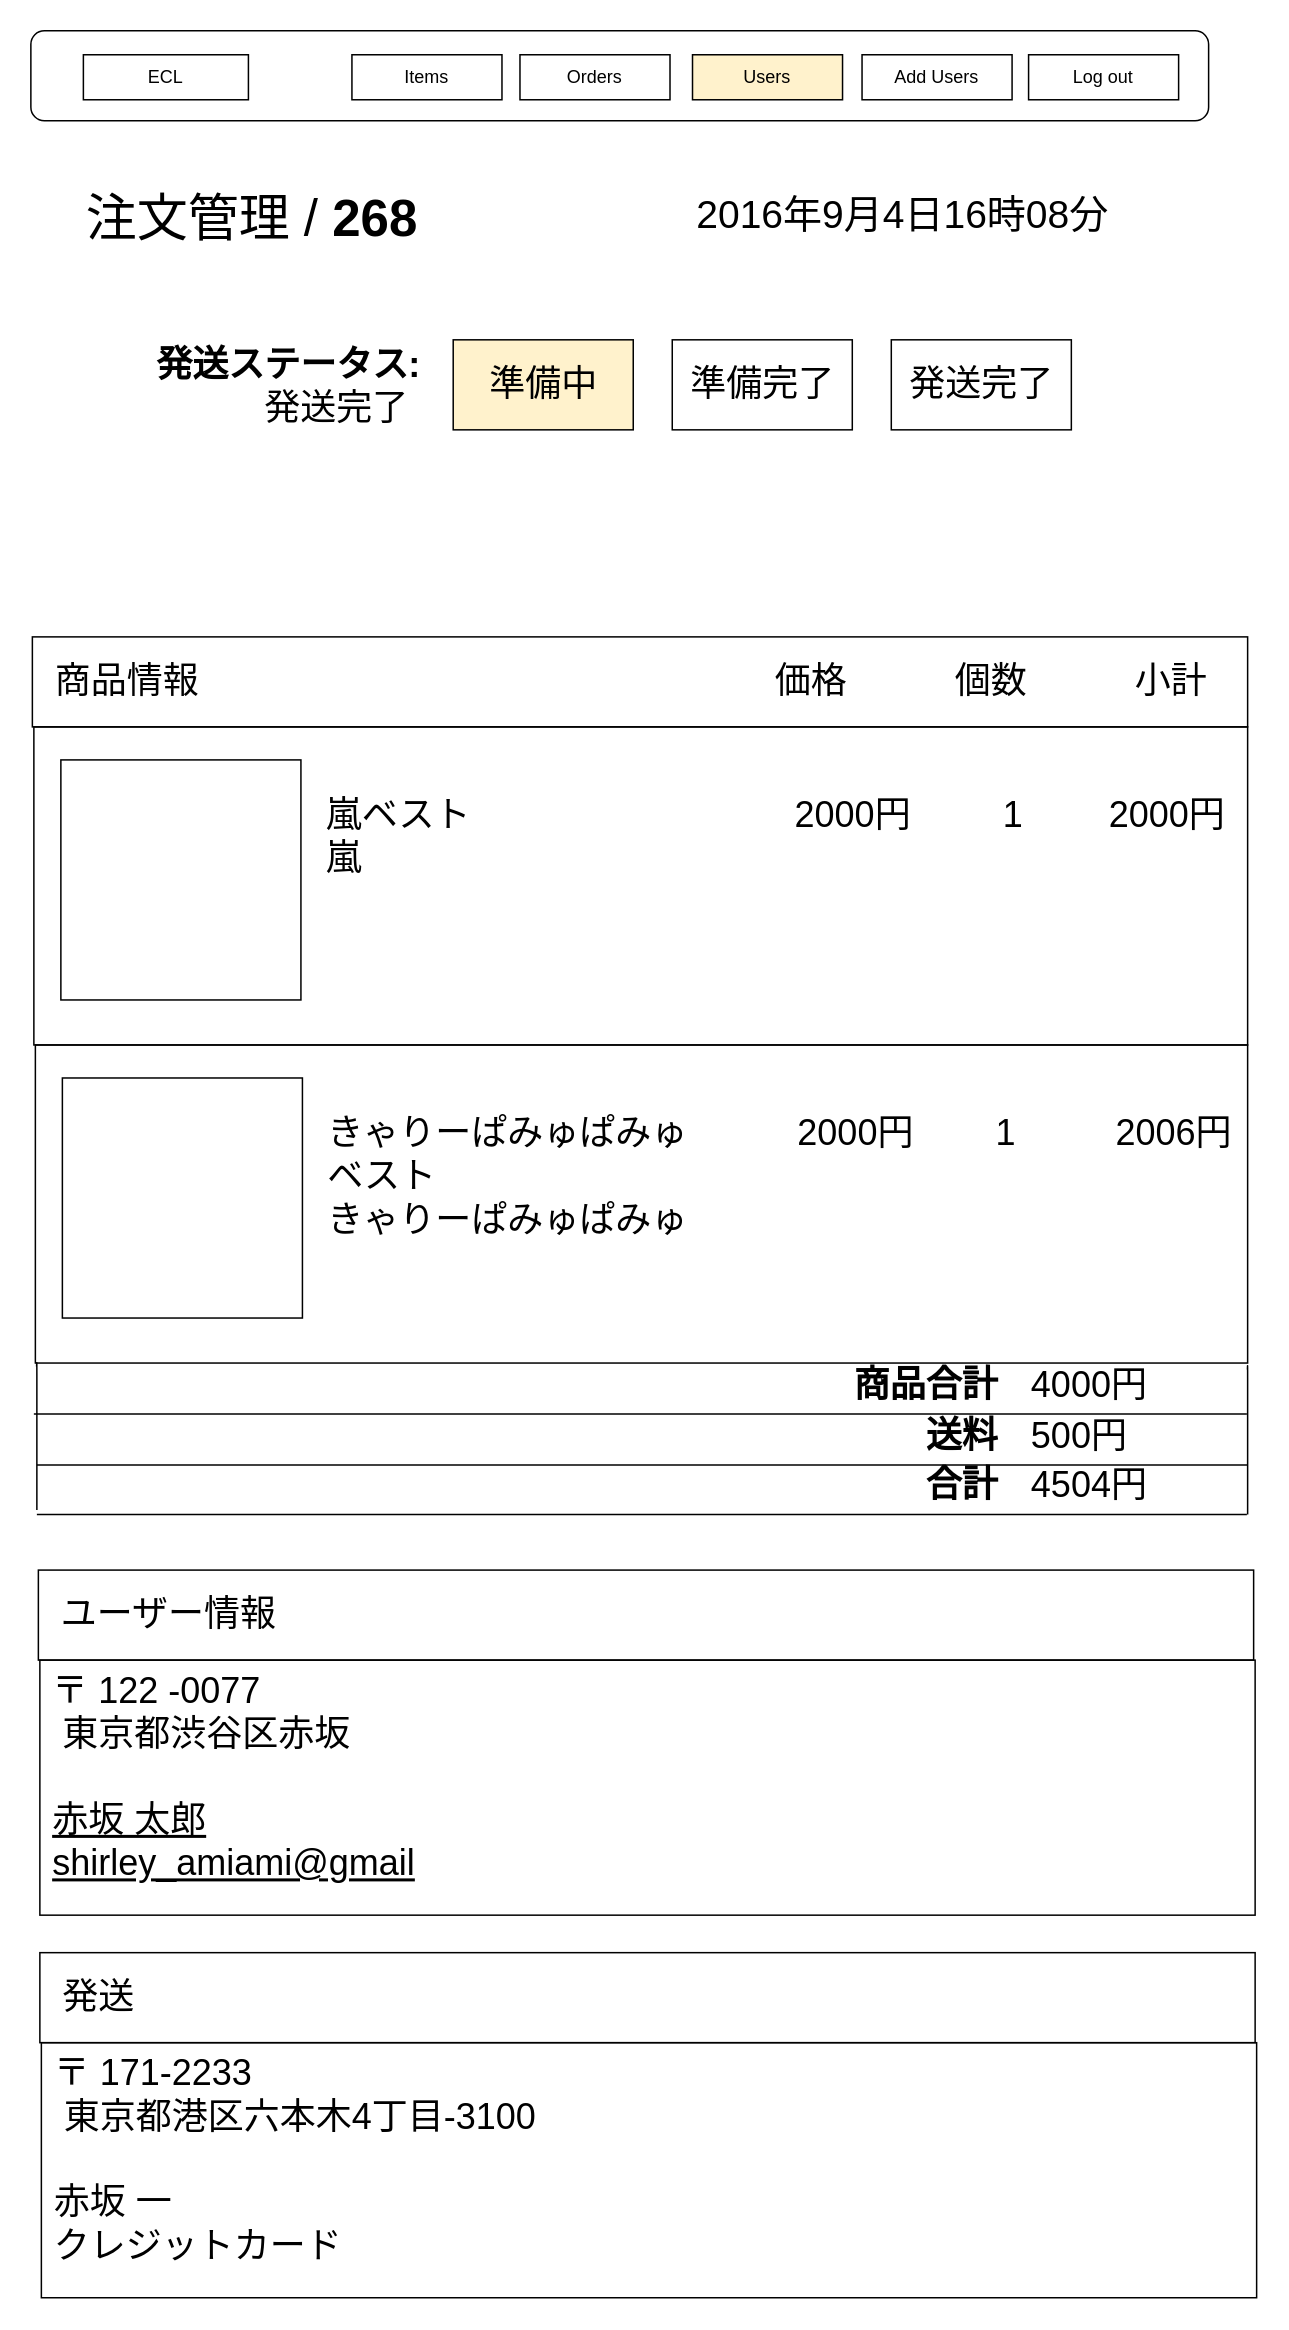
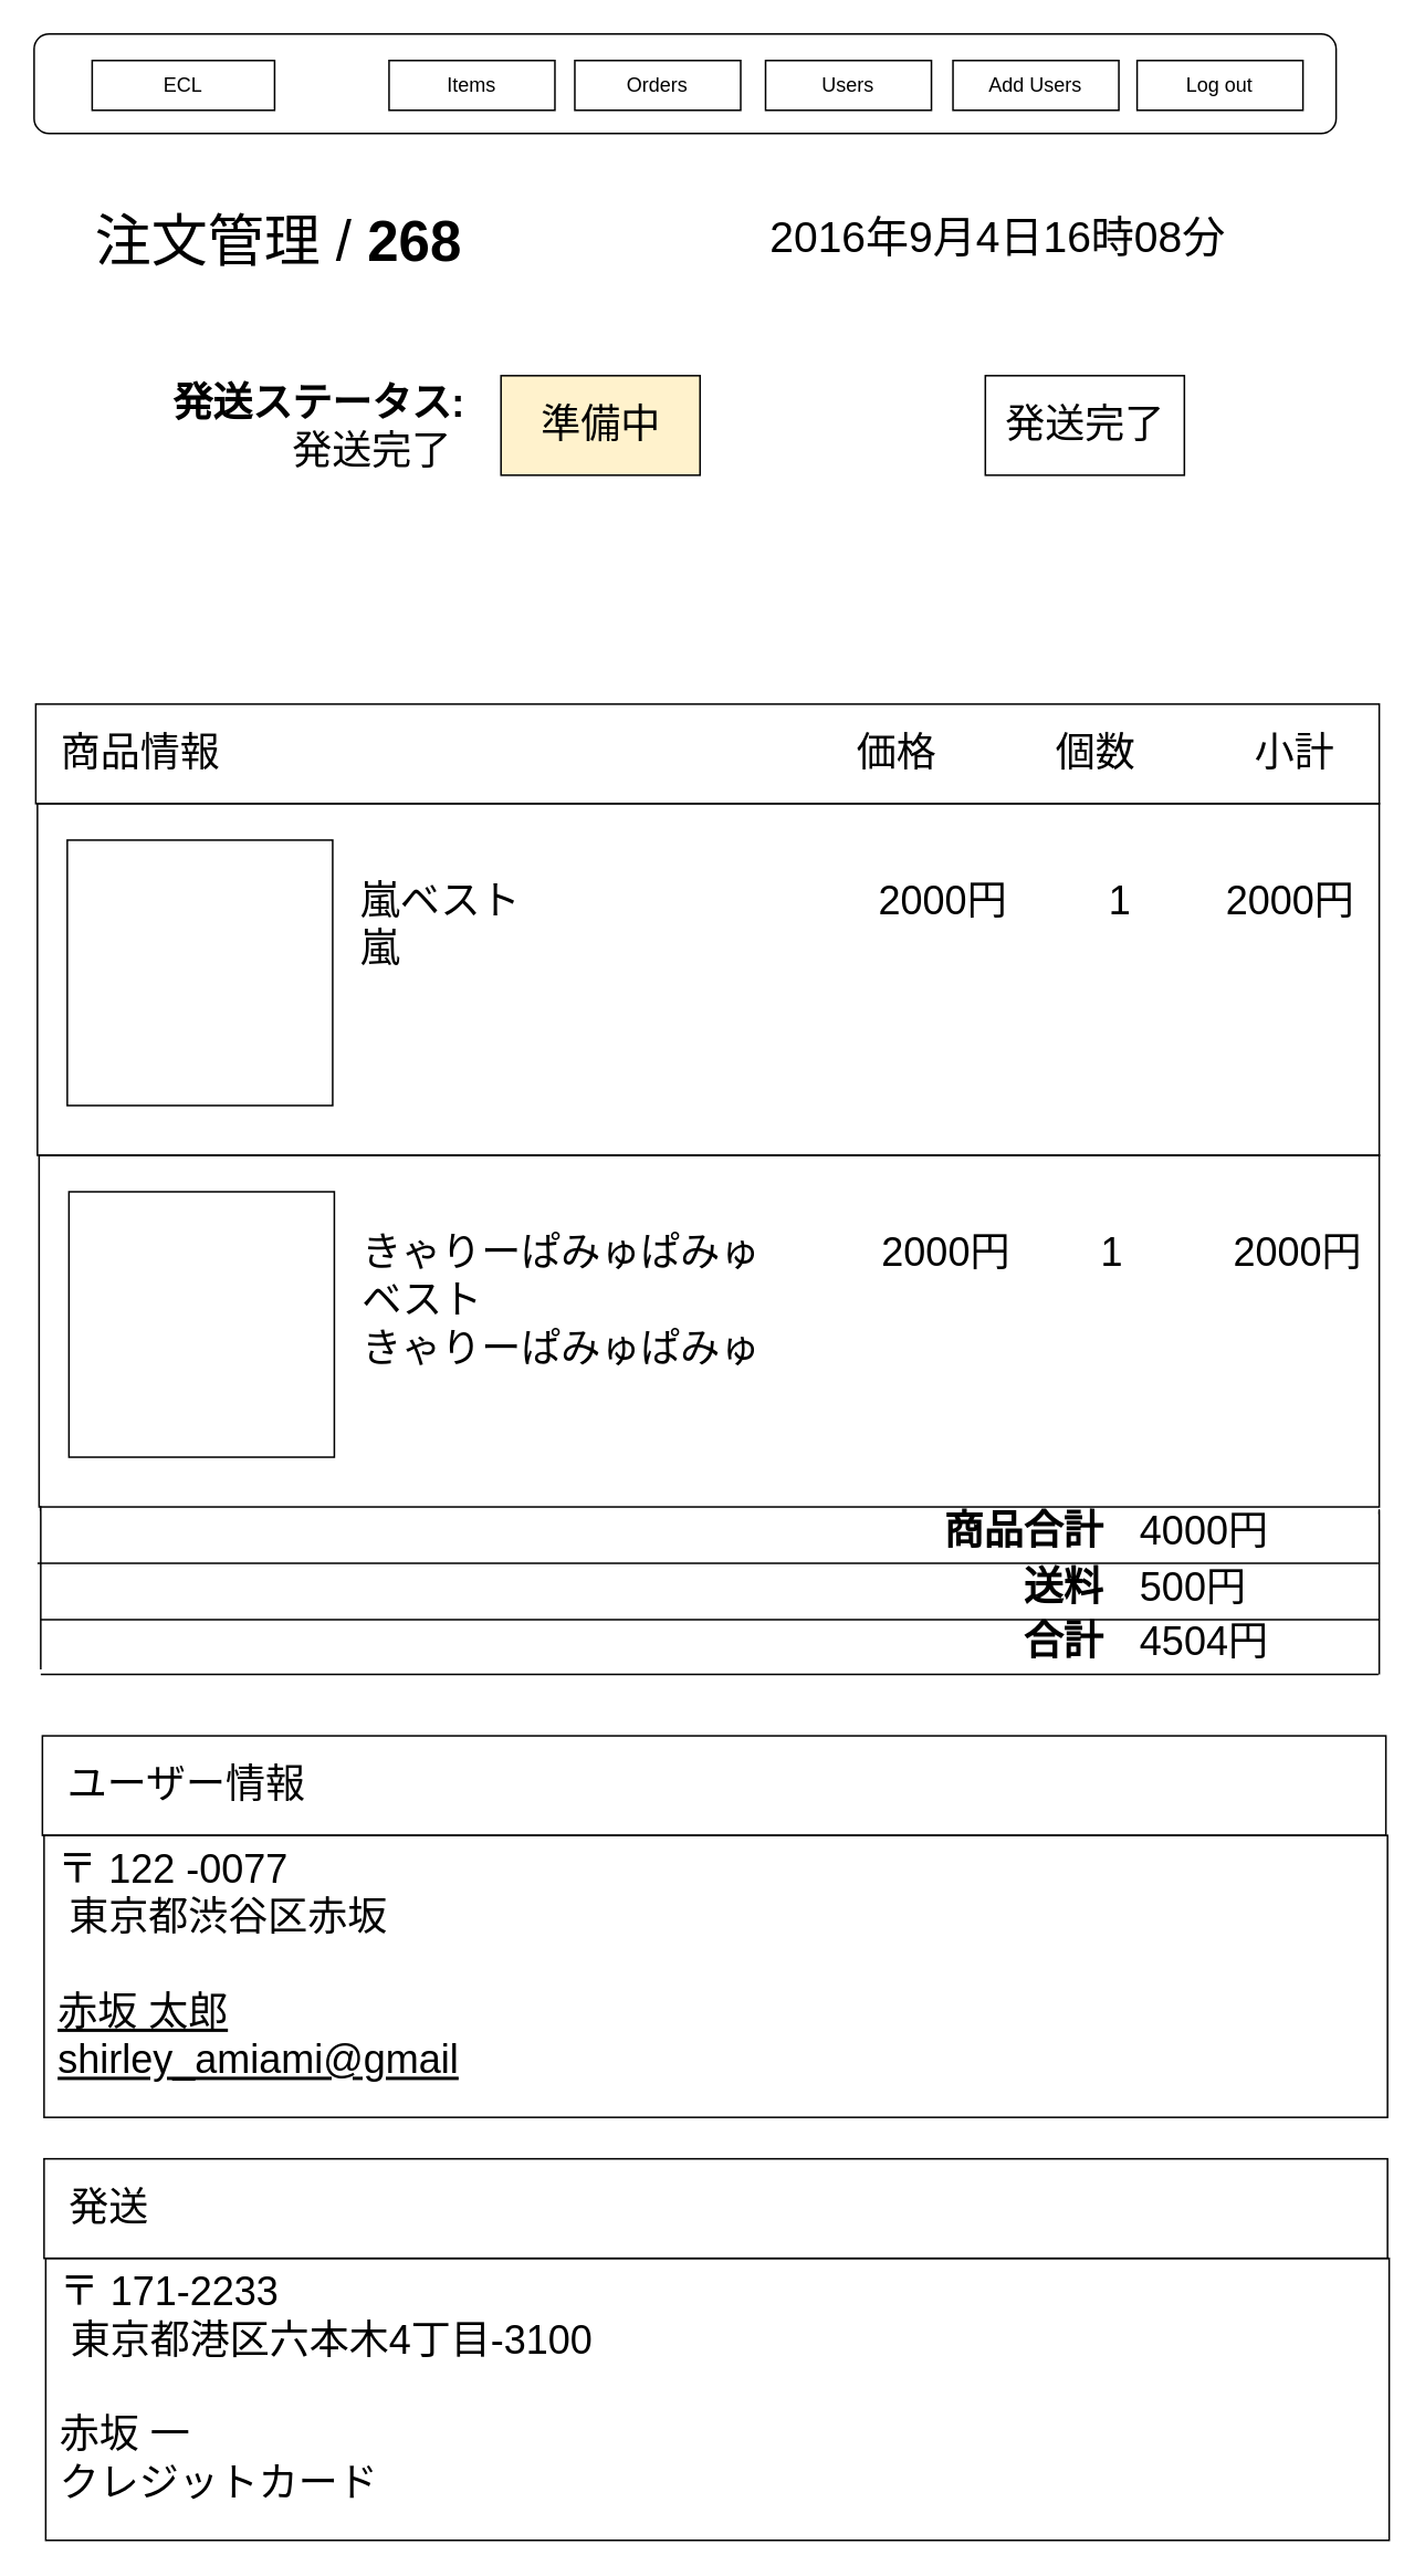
  <mxCell id="0" />
  <mxCell id="1" parent="0" />
  <mxCell id="2" value="&lt;p style=&quot;line-height: 140%&quot;&gt;4000円&lt;br&gt;500円&lt;br&gt;4504円&lt;br&gt;&lt;/p&gt;" style="rounded=0;whiteSpace=wrap;html=1;strokeColor=none;fillColor=none;fontSize=24;align=left;" parent="1" vertex="1"><mxGeometry x="685" y="926" width="120" height="60" as="geometry" /></mxCell>
  <mxCell id="3" value="" style="rounded=0;whiteSpace=wrap;html=1;strokeColor=#000000;fontSize=24;fillColor=none;" parent="1" vertex="1"><mxGeometry x="22" y="484" width="809" height="212" as="geometry" /></mxCell>
  <mxCell id="4" value="&lt;span style=&quot;font-family: &amp;#34;helvetica&amp;#34; , &amp;#34;arial&amp;#34; , sans-serif ; font-size: 0px&quot;&gt;%3CmxGraphModel%3E%3Croot%3E%3CmxCell%20id%3D%220%22%2F%3E%3CmxCell%20id%3D%221%22%20parent%3D%220%22%2F%3E%3CmxCell%20id%3D%222%22%20value%3D%22Top%22%20style%3D%22rounded%3D0%3BwhiteSpace%3Dwrap%3Bhtml%3D1%3B%22%20vertex%3D%221%22%20parent%3D%221%22%3E%3CmxGeometry%20x%3D%22317.5%22%20y%3D%2250%22%20width%3D%22100%22%20height%3D%2230%22%20as%3D%22geometry%22%2F%3E%3C%2FmxCell%3E%3C%2Froot%3E%3C%2FmxGraphModel%3E&lt;/span&gt;" style="rounded=1;whiteSpace=wrap;html=1;" parent="1" vertex="1"><mxGeometry x="20" y="20" width="785" height="60" as="geometry" /></mxCell>
  <mxCell id="5" value="ECL" style="rounded=0;whiteSpace=wrap;html=1;" parent="1" vertex="1"><mxGeometry x="55" y="36" width="110" height="30" as="geometry" /></mxCell>
  <mxCell id="6" value="Orders&lt;br&gt;" style="rounded=0;whiteSpace=wrap;html=1;" parent="1" vertex="1"><mxGeometry x="346" y="36" width="100" height="30" as="geometry" /></mxCell>
  <mxCell id="7" value="Add Users" style="rounded=0;whiteSpace=wrap;html=1;" parent="1" vertex="1"><mxGeometry x="574" y="36" width="100" height="30" as="geometry" /></mxCell>
  <mxCell id="8" value="Log out" style="rounded=0;whiteSpace=wrap;html=1;" parent="1" vertex="1"><mxGeometry x="685" y="36" width="100" height="30" as="geometry" /></mxCell>
- <mxCell id="9" value="Users" style="rounded=0;whiteSpace=wrap;html=1;fillColor=#fff2cc;" parent="1" vertex="1"><mxGeometry x="461" y="36" width="100" height="30" as="geometry" /></mxCell>
+ <mxCell id="9" value="Users" style="rounded=0;whiteSpace=wrap;html=1;" parent="1" vertex="1"><mxGeometry x="461" y="36" width="100" height="30" as="geometry" /></mxCell>
  <mxCell id="10" value="Items" style="rounded=0;whiteSpace=wrap;html=1;" parent="1" vertex="1"><mxGeometry x="234" y="36" width="100" height="30" as="geometry" /></mxCell>
  <mxCell id="11" value="&lt;font style=&quot;font-size: 34px;&quot;&gt;注文管理 / &lt;b style=&quot;font-size: 34px;&quot;&gt;268&lt;/b&gt;&amp;nbsp;&lt;/font&gt;" style="text;html=1;resizable=0;points=[];autosize=1;align=left;verticalAlign=top;spacingTop=-4;fontSize=34;" parent="1" vertex="1"><mxGeometry x="55" y="122" width="190" height="20" as="geometry" /></mxCell>
  <mxCell id="12" value="&lt;font style=&quot;font-size: 26px&quot;&gt;2016年9月4日16時08分&lt;/font&gt;" style="text;html=1;resizable=0;points=[];autosize=1;align=left;verticalAlign=top;spacingTop=-4;fontSize=34;" parent="1" vertex="1"><mxGeometry x="462" y="117" width="290" height="50" as="geometry" /></mxCell>
  <mxCell id="13" value="&lt;b&gt;発送ステータス: &lt;br&gt;&lt;/b&gt;　　　発送完了" style="text;html=1;resizable=0;points=[];autosize=1;align=left;verticalAlign=top;spacingTop=-4;fontSize=24;" parent="1" vertex="1"><mxGeometry x="101.5" y="226" width="200" height="60" as="geometry" /></mxCell>
  <mxCell id="14" value="準備中" style="rounded=0;whiteSpace=wrap;html=1;fontSize=24;fillColor=#fff2cc;" parent="1" vertex="1"><mxGeometry x="301.5" y="226" width="120" height="60" as="geometry" /></mxCell>
- <mxCell id="15" value="準備完了" style="rounded=0;whiteSpace=wrap;html=1;fontSize=24;" parent="1" vertex="1"><mxGeometry x="447.5" y="226" width="120" height="60" as="geometry" /></mxCell>
  <mxCell id="16" value="発送完了" style="rounded=0;whiteSpace=wrap;html=1;fontSize=24;" parent="1" vertex="1"><mxGeometry x="593.5" y="226" width="120" height="60" as="geometry" /></mxCell>
  <mxCell id="17" value="" style="whiteSpace=wrap;html=1;aspect=fixed;fontSize=24;" parent="1" vertex="1"><mxGeometry x="40" y="506" width="160" height="160" as="geometry" /></mxCell>
  <mxCell id="18" value="嵐ベスト　　　　&amp;nbsp; &amp;nbsp; &amp;nbsp; &amp;nbsp; &amp;nbsp; &amp;nbsp; &amp;nbsp; &amp;nbsp; &amp;nbsp; 2000円　　&amp;nbsp; 1&amp;nbsp; &amp;nbsp; &amp;nbsp;　2000円&lt;br&gt;嵐" style="text;html=1;resizable=0;points=[];autosize=1;align=left;verticalAlign=top;spacingTop=-4;fontSize=24;" parent="1" vertex="1"><mxGeometry x="215" y="526" width="610" height="60" as="geometry" /></mxCell>
  <mxCell id="19" value="" style="rounded=0;whiteSpace=wrap;html=1;strokeColor=#000000;fontSize=24;fillColor=none;" parent="1" vertex="1"><mxGeometry x="23" y="696" width="808" height="212" as="geometry" /></mxCell>
  <mxCell id="20" value="" style="whiteSpace=wrap;html=1;aspect=fixed;fontSize=24;" parent="1" vertex="1"><mxGeometry x="41" y="718" width="160" height="160" as="geometry" /></mxCell>
- <mxCell id="21" value="きゃりーぱみゅぱみゅ&amp;nbsp; &amp;nbsp; &amp;nbsp; &amp;nbsp; &amp;nbsp; &amp;nbsp;2000円　 　1&amp;nbsp; &amp;nbsp; &amp;nbsp; &amp;nbsp; &amp;nbsp; 2006円&lt;br&gt;ベスト&lt;br&gt;きゃりーぱみゅぱみゅ" style="text;html=1;resizable=0;points=[];autosize=1;align=left;verticalAlign=top;spacingTop=-4;fontSize=24;" parent="1" vertex="1"><mxGeometry x="216" y="738" width="620" height="90" as="geometry" /></mxCell>
+ <mxCell id="21" value="きゃりーぱみゅぱみゅ&amp;nbsp; &amp;nbsp; &amp;nbsp; &amp;nbsp; &amp;nbsp; &amp;nbsp;2000円　 　1&amp;nbsp; &amp;nbsp; &amp;nbsp; &amp;nbsp; &amp;nbsp; 2000円&lt;br&gt;ベスト&lt;br&gt;きゃりーぱみゅぱみゅ" style="text;html=1;resizable=0;points=[];autosize=1;align=left;verticalAlign=top;spacingTop=-4;fontSize=24;" parent="1" vertex="1"><mxGeometry x="216" y="738" width="620" height="90" as="geometry" /></mxCell>
  <mxCell id="22" value="&lt;b style=&quot;line-height: 140%&quot;&gt;商品合計&lt;br&gt;送料&lt;br&gt;合計&lt;/b&gt;" style="rounded=0;whiteSpace=wrap;html=1;strokeColor=none;fillColor=none;fontSize=24;align=right;" parent="1" vertex="1"><mxGeometry x="497" y="926" width="170" height="60" as="geometry" /></mxCell>
  <mxCell id="23" value="" style="endArrow=none;html=1;fontSize=24;entryX=0.001;entryY=1.011;entryDx=0;entryDy=0;entryPerimeter=0;" parent="1" target="19" edge="1"><mxGeometry width="50" height="50" relative="1" as="geometry"><mxPoint x="24" y="1006" as="sourcePoint" /><mxPoint x="75" y="1066" as="targetPoint" /><Array as="points"><mxPoint x="24" y="906" /></Array></mxGeometry></mxCell>
  <mxCell id="24" value="" style="endArrow=none;html=1;fontSize=24;" parent="1" edge="1"><mxGeometry width="50" height="50" relative="1" as="geometry"><mxPoint x="830.5" y="1009" as="sourcePoint" /><mxPoint x="24" y="1009" as="targetPoint" /><Array as="points" /></mxGeometry></mxCell>
  <mxCell id="25" value="" style="endArrow=none;html=1;fontSize=24;" parent="1" edge="1"><mxGeometry width="50" height="50" relative="1" as="geometry"><mxPoint x="831" y="976" as="sourcePoint" /><mxPoint x="24" y="976" as="targetPoint" /><Array as="points" /></mxGeometry></mxCell>
  <mxCell id="26" value="" style="endArrow=none;html=1;fontSize=24;" parent="1" edge="1"><mxGeometry width="50" height="50" relative="1" as="geometry"><mxPoint x="830.5" y="942" as="sourcePoint" /><mxPoint x="22" y="942" as="targetPoint" /><Array as="points" /></mxGeometry></mxCell>
  <mxCell id="27" value="" style="endArrow=none;html=1;fontSize=24;entryX=0.001;entryY=1.011;entryDx=0;entryDy=0;entryPerimeter=0;" parent="1" edge="1"><mxGeometry width="50" height="50" relative="1" as="geometry"><mxPoint x="831" y="1009" as="sourcePoint" /><mxPoint x="830.857" y="912.286" as="targetPoint" /><Array as="points"><mxPoint x="831" y="908" /></Array></mxGeometry></mxCell>
  <mxCell id="28" value="&amp;nbsp; ユーザー情報" style="rounded=0;whiteSpace=wrap;html=1;strokeColor=#000000;fillColor=none;fontSize=24;align=left;" parent="1" vertex="1"><mxGeometry x="25" y="1046" width="810" height="60" as="geometry" /></mxCell>
  <mxCell id="29" value="&amp;nbsp;〒 122 -0077&lt;br&gt;&amp;nbsp; 東京都渋谷区赤坂&lt;br&gt;&lt;br&gt;&amp;nbsp;&lt;u&gt;赤坂 太郎&lt;/u&gt;&lt;br&gt;&amp;nbsp;&lt;u&gt;shirley_amiami@gmail&lt;/u&gt;" style="rounded=0;whiteSpace=wrap;html=1;strokeColor=#000000;fillColor=none;fontSize=24;align=left;verticalAlign=top;" parent="1" vertex="1"><mxGeometry x="26" y="1106" width="810" height="170" as="geometry" /></mxCell>
  <mxCell id="30" value="&amp;nbsp; 発送" style="rounded=0;whiteSpace=wrap;html=1;strokeColor=#000000;fillColor=none;fontSize=24;align=left;" parent="1" vertex="1"><mxGeometry x="26" y="1301" width="810" height="60" as="geometry" /></mxCell>
  <mxCell id="31" value="&amp;nbsp;〒 171-2233&lt;br&gt;&amp;nbsp; 東京都港区六本木4丁目-3100&lt;br&gt;&lt;br&gt;&amp;nbsp;赤坂 一&lt;br&gt;&amp;nbsp;クレジットカード" style="rounded=0;whiteSpace=wrap;html=1;strokeColor=#000000;fillColor=none;fontSize=24;align=left;verticalAlign=top;" parent="1" vertex="1"><mxGeometry x="27" y="1361" width="810" height="170" as="geometry" /></mxCell>
  <mxCell id="32" value="&amp;nbsp; 商品情報　　　　　　　　　　　　　　　　価格　　　個数　　　小計" style="rounded=0;whiteSpace=wrap;html=1;strokeColor=#000000;fillColor=none;fontSize=24;align=left;" parent="1" vertex="1"><mxGeometry x="21" y="424" width="810" height="60" as="geometry" /></mxCell>
